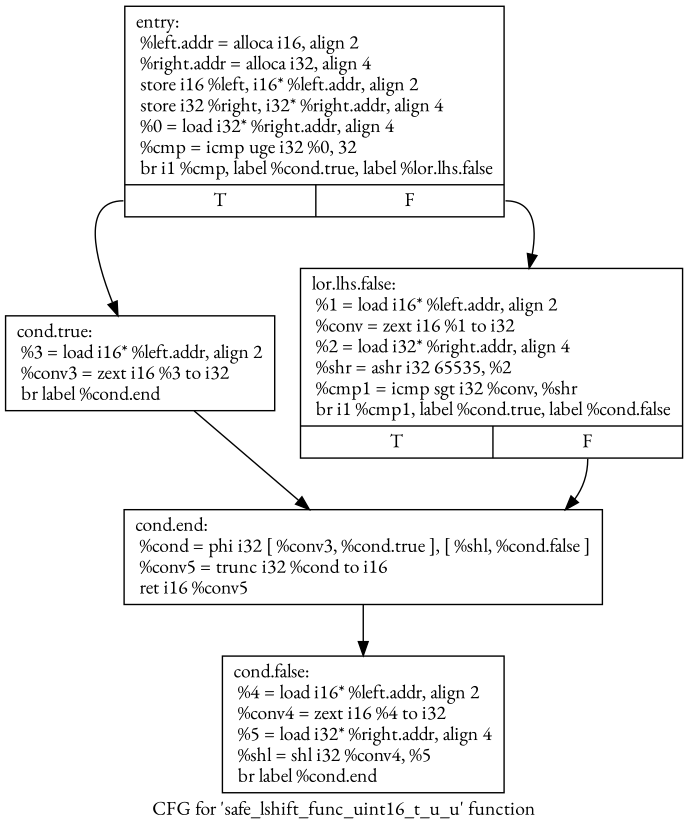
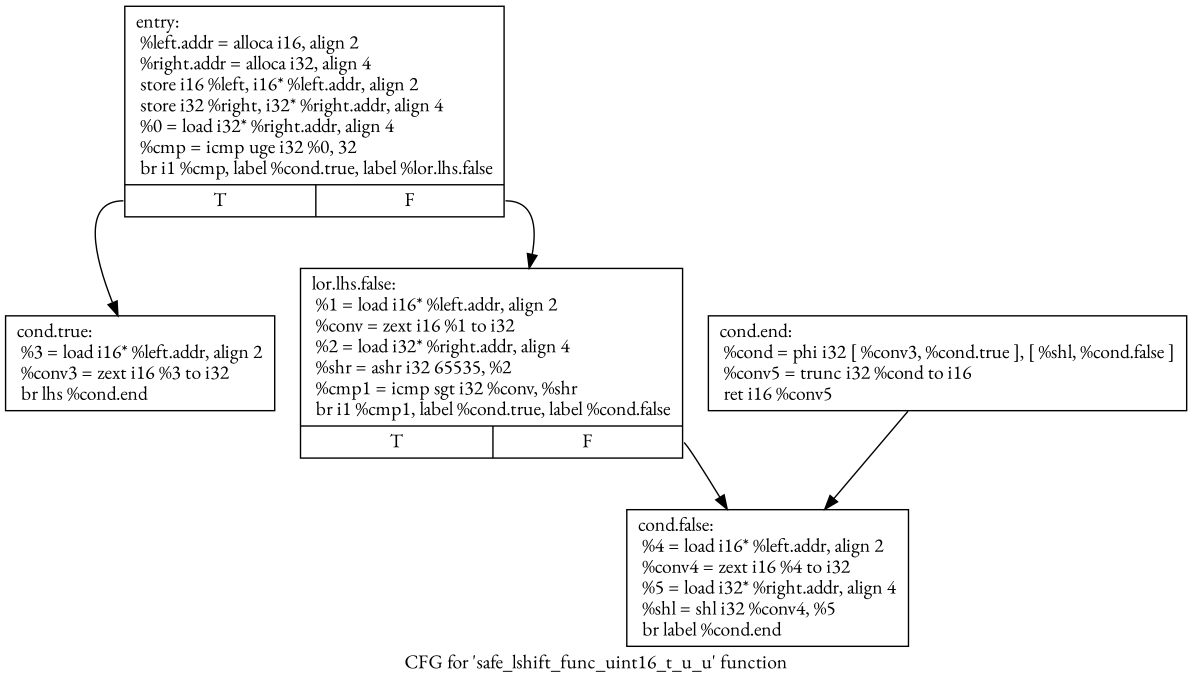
  digraph {
    fontname="EB Garamond"
    label="CFG for 'safe_lshift_func_uint16_t_u_u' function"
    node [fontname="EB Garamond" shape=record]
    edge [fontname="EB Garamond"]
    n1 [label="{entry:\l  %left.addr = alloca i16, align 2\l  %right.addr = alloca i32, align 4\l  store i16 %left, i16* %left.addr, align 2\l  store i32 %right, i32* %right.addr, align 4\l  %0 = load i32* %right.addr, align 4\l  %cmp = icmp uge i32 %0, 32\l  br i1 %cmp, label %cond.true, label %lor.lhs.false\l|{<s0>T|<s1>F}}"]
-   n2 [label="{cond.true:                                        \l  %3 = load i16* %left.addr, align 2\l  %conv3 = zext i16 %3 to i32\l  br label %cond.end\l}"]
+   n2 [label="{cond.true:                                        \l  %3 = load i16* %left.addr, align 2\l  %conv3 = zext i16 %3 to i32\l  br lhs %cond.end\l}"]
    n3 [label="{lor.lhs.false:                                    \l  %1 = load i16* %left.addr, align 2\l  %conv = zext i16 %1 to i32\l  %2 = load i32* %right.addr, align 4\l  %shr = ashr i32 65535, %2\l  %cmp1 = icmp sgt i32 %conv, %shr\l  br i1 %cmp1, label %cond.true, label %cond.false\l|{<s0>T|<s1>F}}"]
    n4 [label="{cond.end:                                         \l  %cond = phi i32 [ %conv3, %cond.true ], [ %shl, %cond.false ]\l  %conv5 = trunc i32 %cond to i16\l  ret i16 %conv5\l}"]
    n5 [label="{cond.false:                                       \l  %4 = load i16* %left.addr, align 2\l  %conv4 = zext i16 %4 to i32\l  %5 = load i32* %right.addr, align 4\l  %shl = shl i32 %conv4, %5\l  br label %cond.end\l}"]
    n1 -> n2 [tailport=s0]
    n1 -> n3 [tailport=s1]
-   n2 -> n4
-   n3 -> n4 [tailport=s1]
+   n3 -> n5 [tailport=s1]
    n4 -> n5
  }
